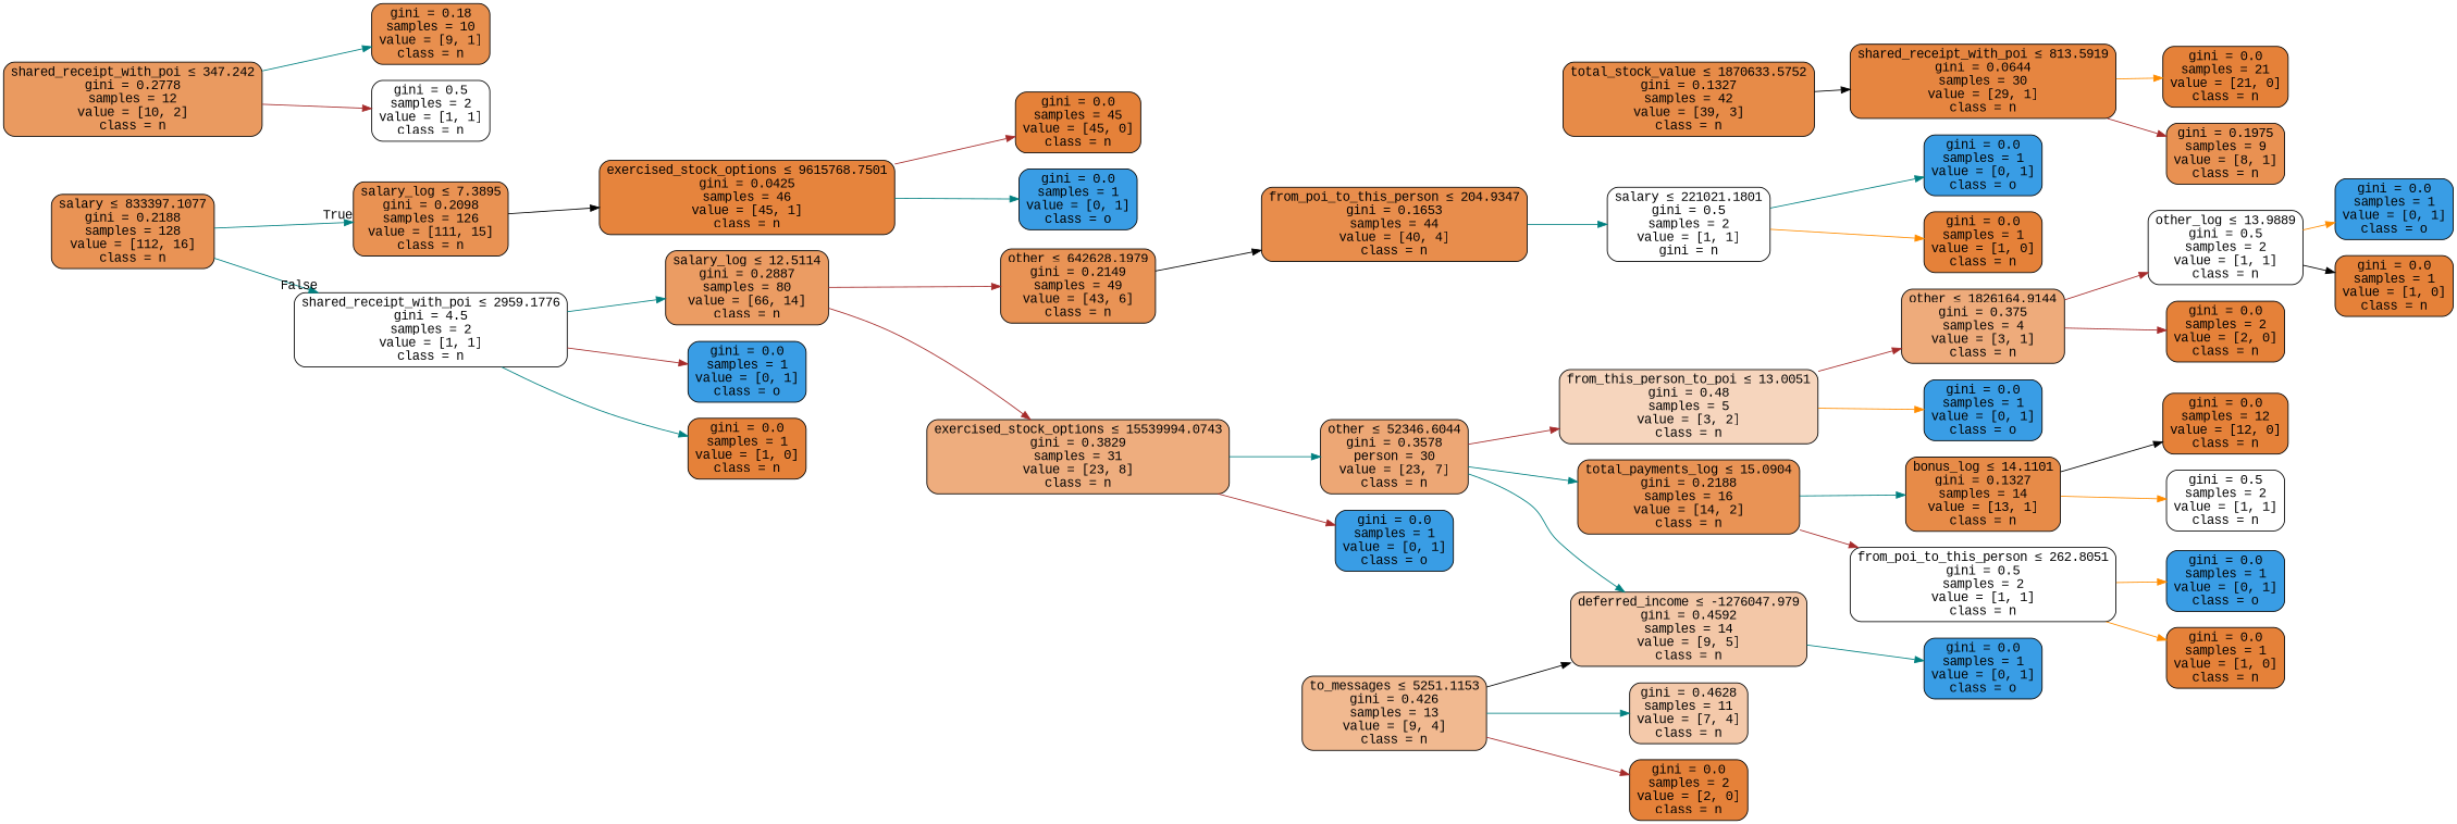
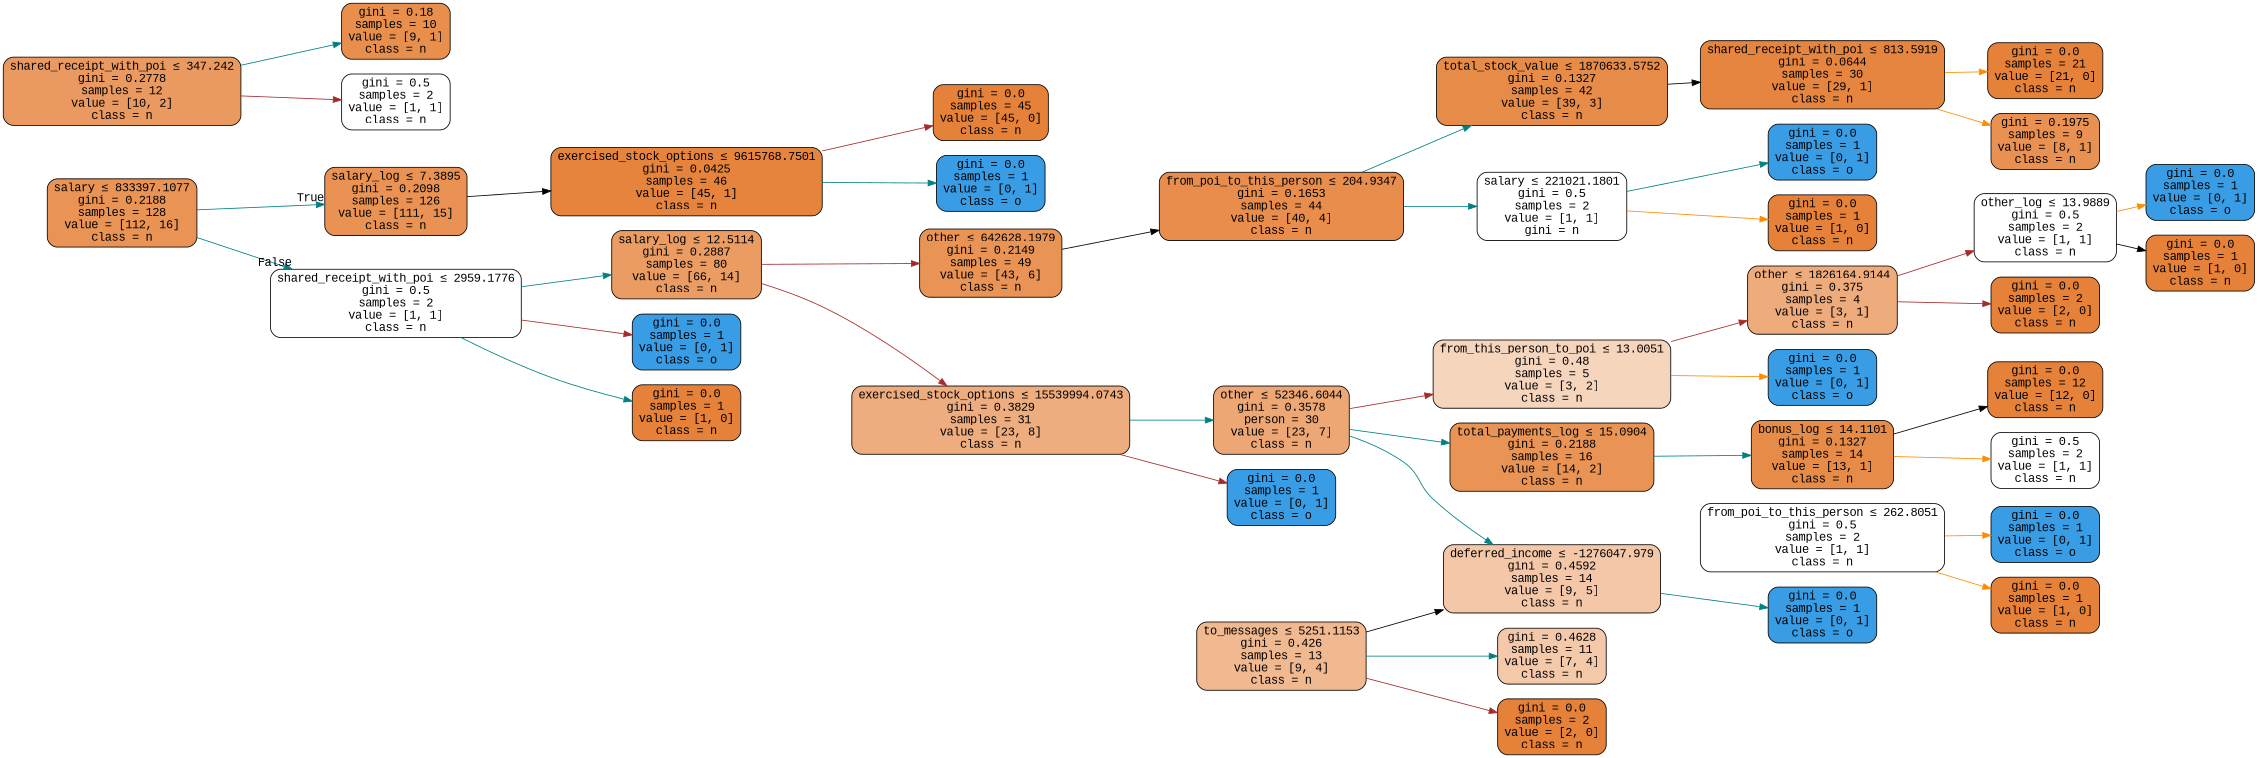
  digraph {
    fontname="Liberation Mono"
    rankdir=LR
    node [color=black fillcolor="#e58139ff" fontname="Liberation Mono" shape=box style="filled, rounded"]
    edge [color=teal fontname="Liberation Mono"]
    n1 [fillcolor="#e58139db" label=<salary &le; 833397.1077<br/>gini = 0.2188<br/>samples = 128<br/>value = [112, 16]<br/>class = n>]
    n2 [fillcolor="#e58139dd" label=<salary_log &le; 7.3895<br/>gini = 0.2098<br/>samples = 126<br/>value = [111, 15]<br/>class = n>]
-   n3 [fillcolor="#e5813900" label=<shared_receipt_with_poi &le; 2959.1776<br/>gini = 4.5<br/>samples = 2<br/>value = [1, 1]<br/>class = n>]
+   n3 [fillcolor="#e5813900" label=<shared_receipt_with_poi &le; 2959.1776<br/>gini = 0.5<br/>samples = 2<br/>value = [1, 1]<br/>class = n>]
    n4 [fillcolor="#e58139f9" label=<exercised_stock_options &le; 9615768.7501<br/>gini = 0.0425<br/>samples = 46<br/>value = [45, 1]<br/>class = n>]
    n5 [fillcolor="#e58139c9" label=<salary_log &le; 12.5114<br/>gini = 0.2887<br/>samples = 80<br/>value = [66, 14]<br/>class = n>]
    n6 [fillcolor="#399de5ff" label=<gini = 0.0<br/>samples = 1<br/>value = [0, 1]<br/>class = o>]
    n7 [label=<gini = 0.0<br/>samples = 1<br/>value = [1, 0]<br/>class = n>]
    n8 [label=<gini = 0.0<br/>samples = 45<br/>value = [45, 0]<br/>class = n>]
    n9 [fillcolor="#399de5ff" label=<gini = 0.0<br/>samples = 1<br/>value = [0, 1]<br/>class = o>]
    n10 [fillcolor="#e58139db" label=<other &le; 642628.1979<br/>gini = 0.2149<br/>samples = 49<br/>value = [43, 6]<br/>class = n>]
    n11 [fillcolor="#e58139a6" label=<exercised_stock_options &le; 15539994.0743<br/>gini = 0.3829<br/>samples = 31<br/>value = [23, 8]<br/>class = n>]
    n12 [fillcolor="#e58139e6" label=<from_poi_to_this_person &le; 204.9347<br/>gini = 0.1653<br/>samples = 44<br/>value = [40, 4]<br/>class = n>]
    n13 [fillcolor="#e58139b1" label=<other &le; 52346.6044<br/>gini = 0.3578<br/>person = 30<br/>value = [23, 7]<br/>class = n>]
    n14 [fillcolor="#399de5ff" label=<gini = 0.0<br/>samples = 1<br/>value = [0, 1]<br/>class = o>]
    n15 [fillcolor="#e58139eb" label=<total_stock_value &le; 1870633.5752<br/>gini = 0.1327<br/>samples = 42<br/>value = [39, 3]<br/>class = n>]
    n16 [fillcolor="#e5813900" label=<salary &le; 221021.1801<br/>gini = 0.5<br/>samples = 2<br/>value = [1, 1]<br/>gini = n>]
    n17 [fillcolor="#e5813955" label=<from_this_person_to_poi &le; 13.0051<br/>gini = 0.48<br/>samples = 5<br/>value = [3, 2]<br/>class = n>]
    n18 [fillcolor="#e58139aa" label=<other &le; 1826164.9144<br/>gini = 0.375<br/>samples = 4<br/>value = [3, 1]<br/>class = n>]
    n19 [fillcolor="#399de5ff" label=<gini = 0.0<br/>samples = 1<br/>value = [0, 1]<br/>class = o>]
    n20 [fillcolor="#e58139f6" label=<shared_receipt_with_poi &le; 813.5919<br/>gini = 0.0644<br/>samples = 30<br/>value = [29, 1]<br/>class = n>]
    n21 [fillcolor="#399de5ff" label=<gini = 0.0<br/>samples = 1<br/>value = [0, 1]<br/>class = o>]
    n22 [label=<gini = 0.0<br/>samples = 1<br/>value = [1, 0]<br/>class = n>]
    n23 [label=<gini = 0.0<br/>samples = 21<br/>value = [21, 0]<br/>class = n>]
    n24 [fillcolor="#e58139df" label=<gini = 0.1975<br/>samples = 9<br/>value = [8, 1]<br/>class = n>]
    n25 [fillcolor="#e58139cc" label=<shared_receipt_with_poi &le; 347.242<br/>gini = 0.2778<br/>samples = 12<br/>value = [10, 2]<br/>class = n>]
    n26 [fillcolor="#e58139e3" label=<gini = 0.18<br/>samples = 10<br/>value = [9, 1]<br/>class = n>]
    n27 [fillcolor="#e5813900" label=<gini = 0.5<br/>samples = 2<br/>value = [1, 1]<br/>class = n>]
    n28 [fillcolor="#e5813900" label=<other_log &le; 13.9889<br/>gini = 0.5<br/>samples = 2<br/>value = [1, 1]<br/>class = n>]
    n29 [label=<gini = 0.0<br/>samples = 2<br/>value = [2, 0]<br/>class = n>]
    n30 [fillcolor="#399de5ff" label=<gini = 0.0<br/>samples = 1<br/>value = [0, 1]<br/>class = o>]
    n31 [label=<gini = 0.0<br/>samples = 1<br/>value = [1, 0]<br/>class = n>]
    n32 [fillcolor="#e58139db" label=<total_payments_log &le; 15.0904<br/>gini = 0.2188<br/>samples = 16<br/>value = [14, 2]<br/>class = n>]
    n33 [fillcolor="#e5813971" label=<deferred_income &le; -1276047.979<br/>gini = 0.4592<br/>samples = 14<br/>value = [9, 5]<br/>class = n>]
    n34 [fillcolor="#e58139eb" label=<bonus_log &le; 14.1101<br/>gini = 0.1327<br/>samples = 14<br/>value = [13, 1]<br/>class = n>]
    n35 [fillcolor="#e5813900" label=<from_poi_to_this_person &le; 262.8051<br/>gini = 0.5<br/>samples = 2<br/>value = [1, 1]<br/>class = n>]
    n36 [fillcolor="#399de5ff" label=<gini = 0.0<br/>samples = 1<br/>value = [0, 1]<br/>class = o>]
    n37 [label=<gini = 0.0<br/>samples = 12<br/>value = [12, 0]<br/>class = n>]
    n38 [fillcolor="#e5813900" label=<gini = 0.5<br/>samples = 2<br/>value = [1, 1]<br/>class = n>]
    n39 [fillcolor="#399de5ff" label=<gini = 0.0<br/>samples = 1<br/>value = [0, 1]<br/>class = o>]
    n40 [label=<gini = 0.0<br/>samples = 1<br/>value = [1, 0]<br/>class = n>]
    n41 [fillcolor="#e581398e" label=<to_messages &le; 5251.1153<br/>gini = 0.426<br/>samples = 13<br/>value = [9, 4]<br/>class = n>]
    n42 [fillcolor="#e581396d" label=<gini = 0.4628<br/>samples = 11<br/>value = [7, 4]<br/>class = n>]
    n43 [label=<gini = 0.0<br/>samples = 2<br/>value = [2, 0]<br/>class = n>]
    n1 -> n2 [headlabel=True labelangle=45 labeldistance=2.5]
    n1 -> n3 [headlabel=False labelangle=-45 labeldistance=2.5]
    n2 -> n4 [color=black]
    n3 -> n5
    n3 -> n6 [color=brown]
    n3 -> n7
    n4 -> n8 [color=brown]
    n4 -> n9
    n5 -> n10 [color=brown]
    n5 -> n11 [color=brown]
    n10 -> n12 [color=black]
    n11 -> n13
    n11 -> n14 [color=brown]
+   n12 -> n15
    n12 -> n16
    n13 -> n17 [color=brown]
    n13 -> n32
    n13 -> n33
    n15 -> n20 [color=black]
    n16 -> n21
    n16 -> n22 [color=darkorange]
    n17 -> n18 [color=brown]
    n17 -> n19 [color=darkorange]
    n18 -> n28 [color=brown]
    n18 -> n29 [color=brown]
    n20 -> n23 [color=darkorange]
-   n20 -> n24 [color=brown]
+   n20 -> n24 [color=darkorange]
    n25 -> n26
    n25 -> n27 [color=brown]
    n28 -> n30 [color=darkorange]
    n28 -> n31 [color=black]
    n32 -> n34
-   n32 -> n35 [color=brown]
    n33 -> n36
    n34 -> n37 [color=black]
    n34 -> n38 [color=darkorange]
    n35 -> n39 [color=darkorange]
    n35 -> n40 [color=darkorange]
    n41 -> n33 [color=black]
    n41 -> n42
    n41 -> n43 [color=brown]
  }
